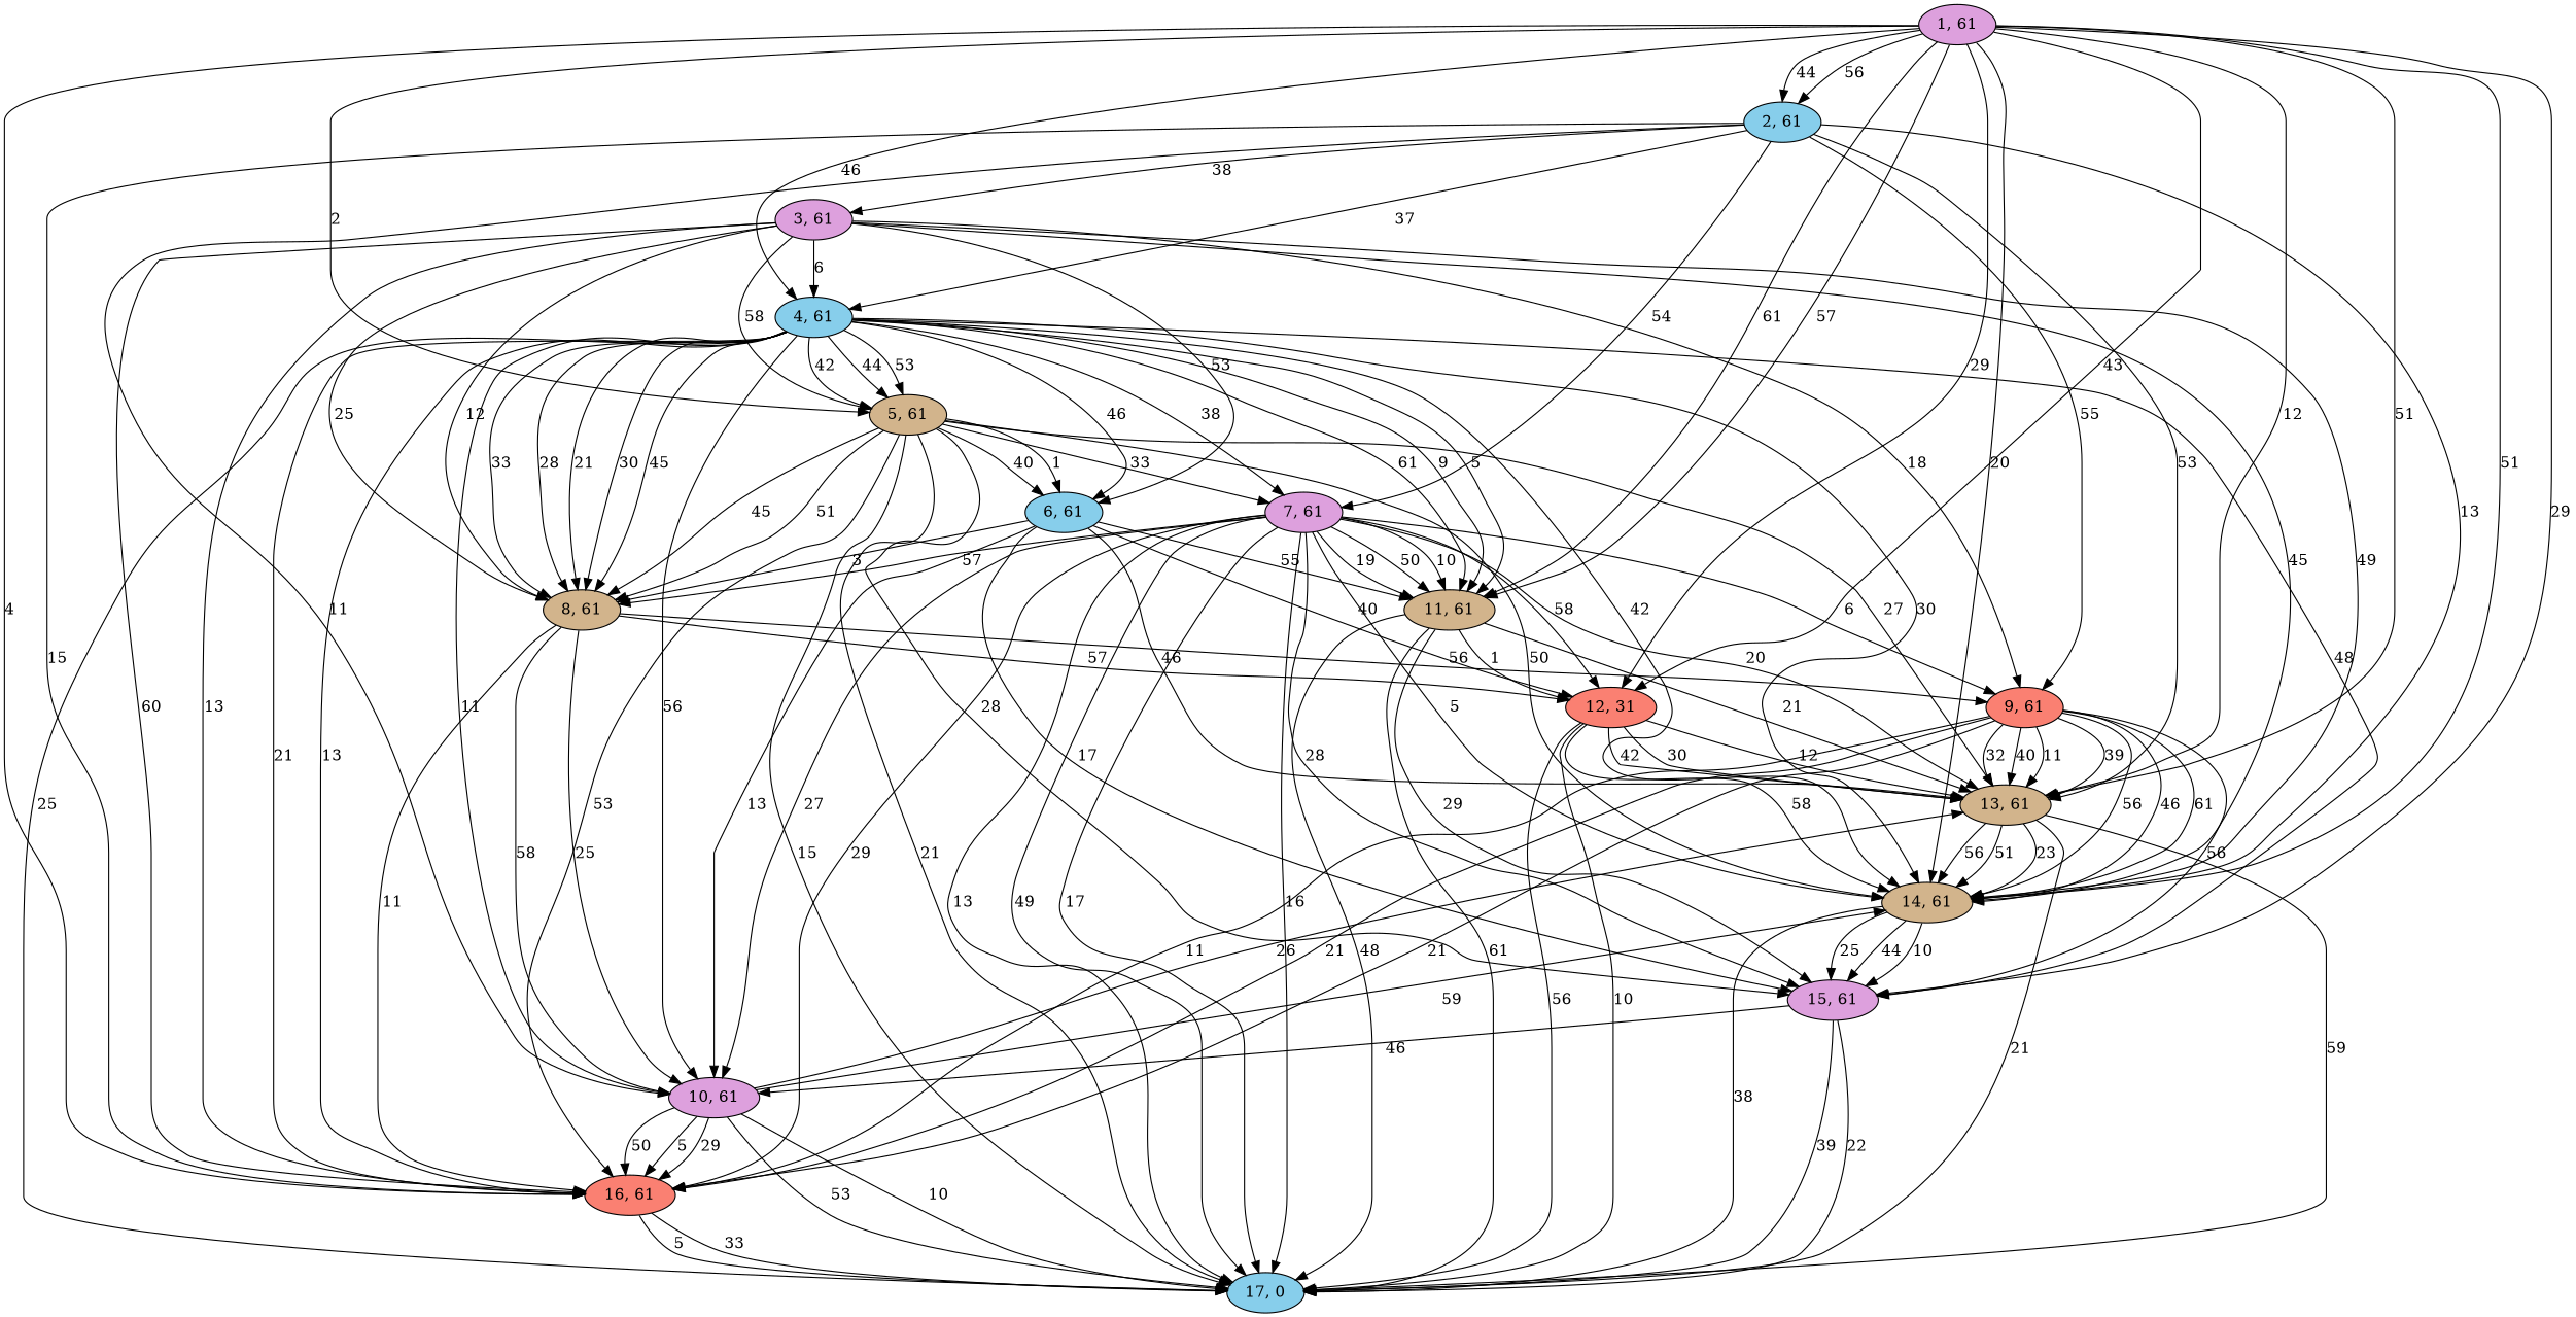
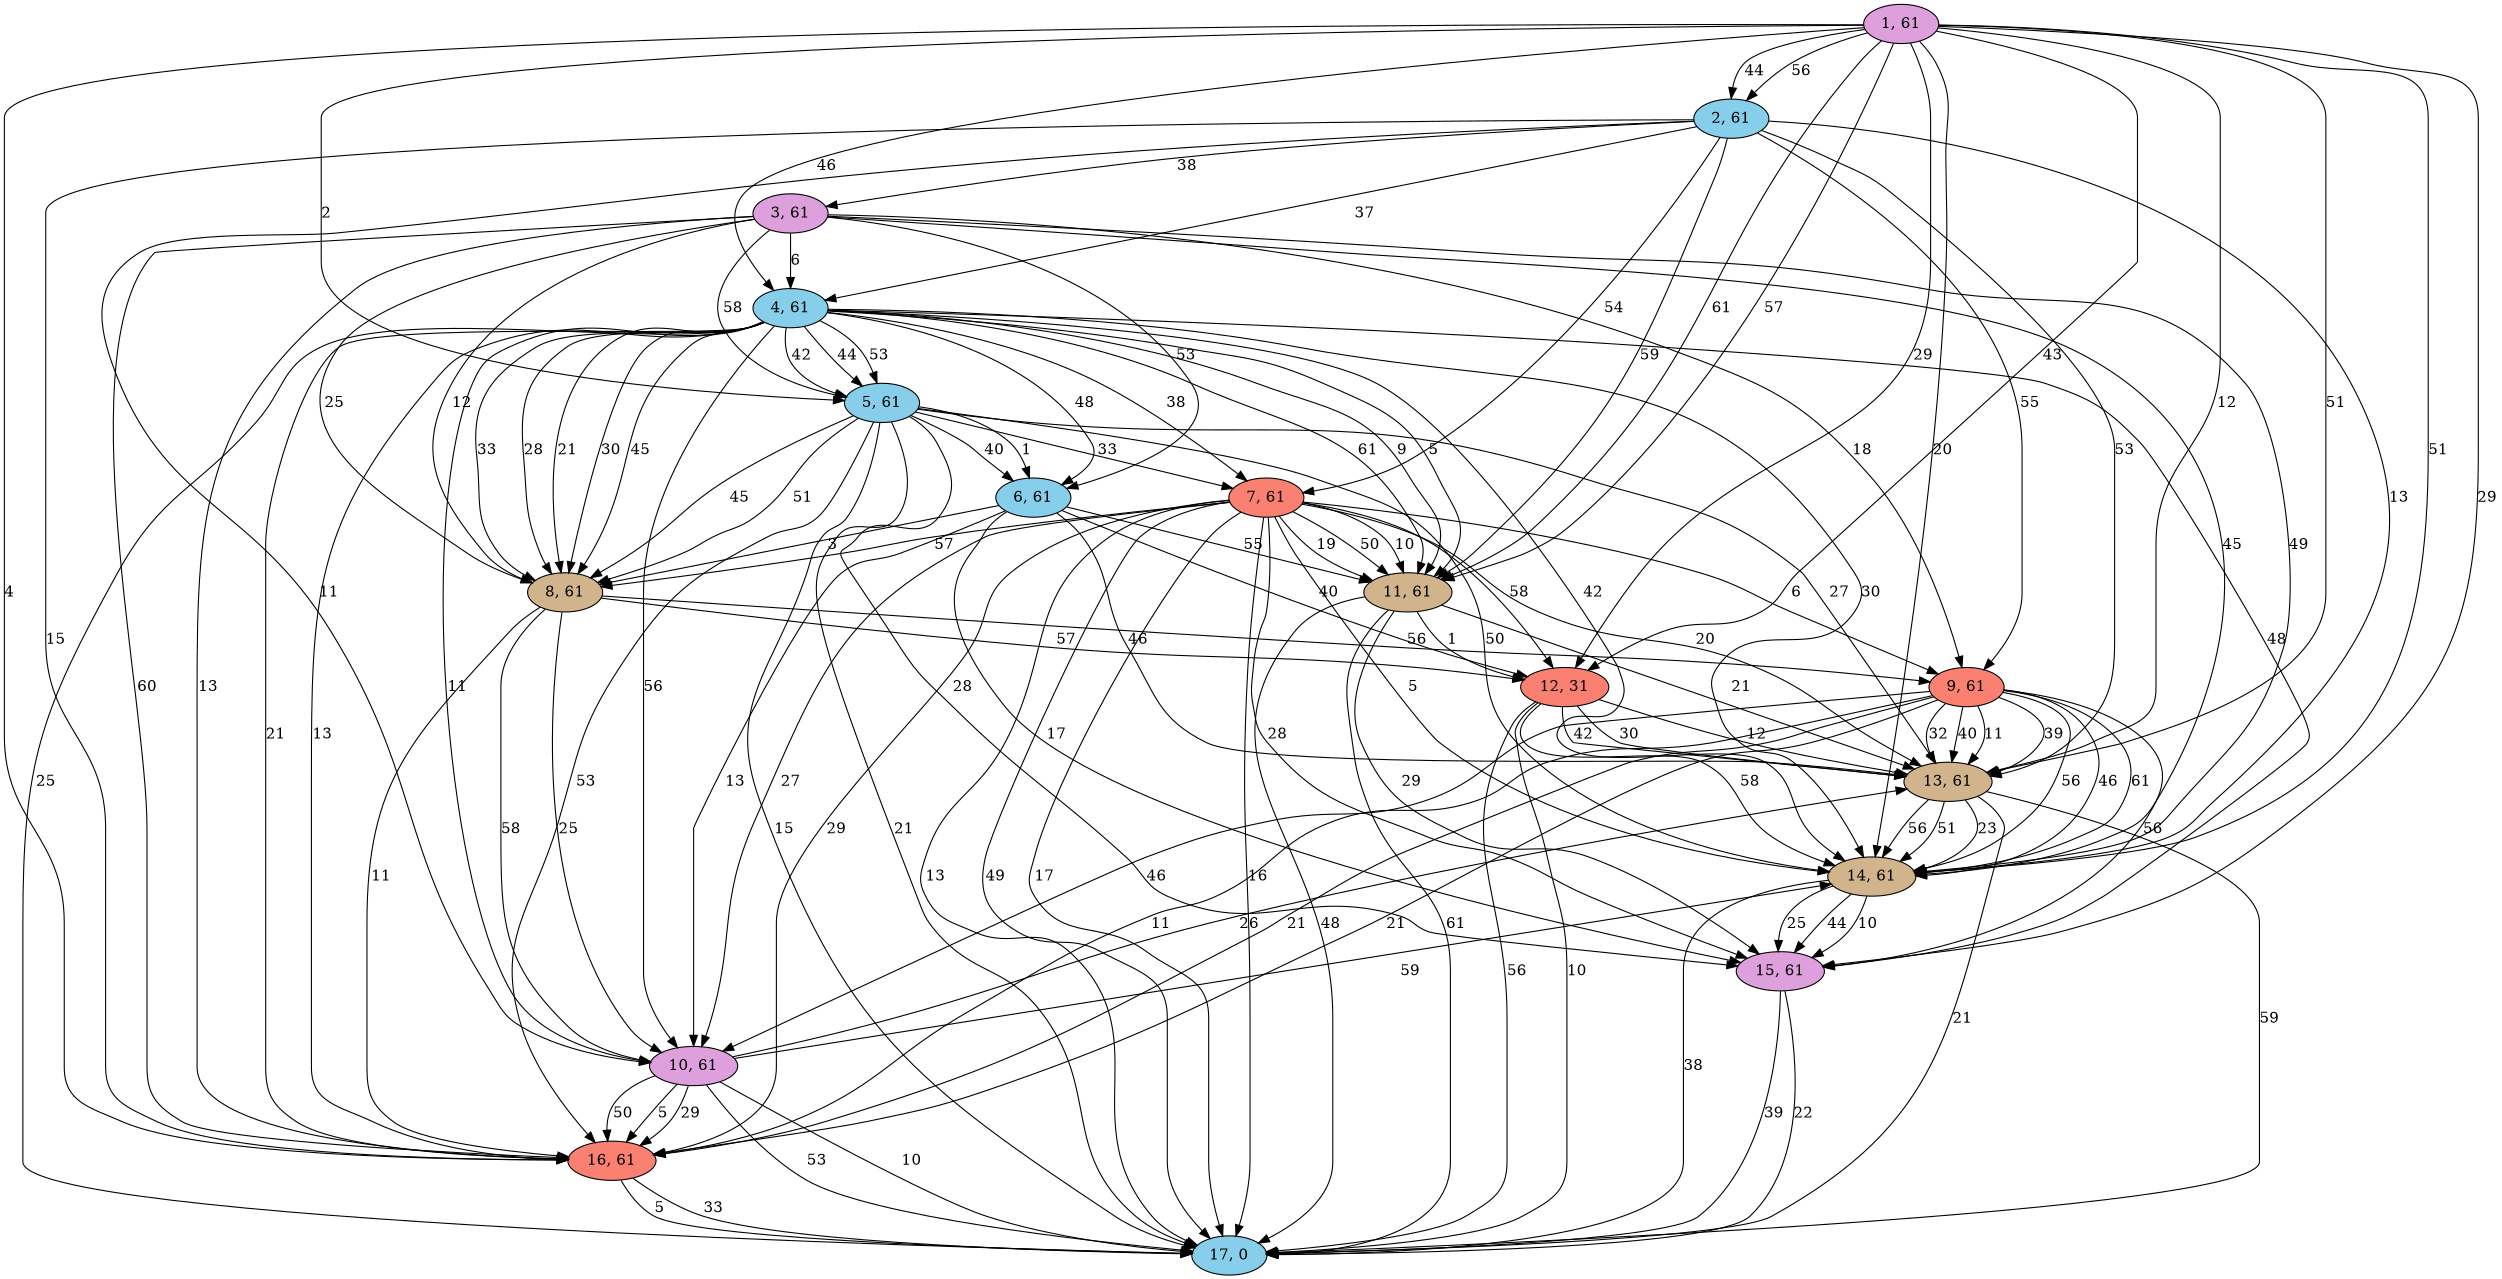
  digraph {
    node [fillcolor=plum style=filled]
    n1 [label="1, 61"]
    n2 [fillcolor=skyblue label="2, 61"]
    n3 [fillcolor=skyblue label="4, 61"]
-   n4 [fillcolor=tan label="5, 61"]
+   n4 [fillcolor=skyblue label="5, 61"]
    n5 [fillcolor=tan label="11, 61"]
    n6 [fillcolor=salmon label="12, 31"]
    n7 [fillcolor=tan label="13, 61"]
    n8 [fillcolor=tan label="14, 61"]
    n9 [label="15, 61"]
    n10 [fillcolor=salmon label="16, 61"]
    n11 [label="3, 61"]
-   n12 [label="7, 61"]
+   n12 [fillcolor=salmon label="7, 61"]
    n13 [fillcolor=salmon label="9, 61"]
    n14 [label="10, 61"]
    n15 [fillcolor=skyblue label="6, 61"]
    n16 [fillcolor=tan label="8, 61"]
    n17 [fillcolor=skyblue label="17, 0"]
    n1 -> n2 [label=44]
    n1 -> n2 [label=56]
    n1 -> n3 [label=46]
    n1 -> n4 [label=2]
    n1 -> n5 [label=61]
    n1 -> n5 [label=57]
    n1 -> n6 [label=29]
    n1 -> n6 [label=43]
    n1 -> n7 [label=12]
    n1 -> n7 [label=51]
    n1 -> n8 [label=51]
    n1 -> n8 [label=20]
    n1 -> n9 [label=29]
    n1 -> n10 [label=4]
    n2 -> n3 [label=37]
+   n2 -> n5 [label=59]
    n2 -> n7 [label=53]
    n2 -> n8 [label=13]
    n2 -> n10 [label=15]
    n2 -> n11 [label=38]
    n2 -> n12 [label=54]
    n2 -> n13 [label=55]
    n2 -> n14 [label=11]
    n3 -> n4 [label=42]
    n3 -> n4 [label=44]
    n3 -> n4 [label=53]
    n3 -> n5 [label=61]
    n3 -> n5 [label=9]
    n3 -> n5 [label=5]
    n3 -> n8 [label=42]
    n3 -> n8 [label=30]
    n3 -> n9 [label=48]
    n3 -> n10 [label=21]
    n3 -> n10 [label=13]
    n3 -> n12 [label=38]
    n3 -> n14 [label=56]
    n3 -> n14 [label=11]
-   n3 -> n15 [label=46]
+   n3 -> n15 [label=48]
    n3 -> n16 [label=33]
    n3 -> n16 [label=28]
    n3 -> n16 [label=21]
    n3 -> n16 [label=30]
    n3 -> n16 [label=45]
    n3 -> n17 [label=25]
    n4 -> n7 [label=27]
    n4 -> n8 [label=50]
    n4 -> n9 [label=28]
    n4 -> n10 [label=53]
    n4 -> n12 [label=33]
    n4 -> n15 [label=1]
    n4 -> n15 [label=40]
    n4 -> n16 [label=51]
    n4 -> n16 [label=45]
    n4 -> n17 [label=21]
    n4 -> n17 [label=15]
    n5 -> n6 [label=1]
    n5 -> n7 [label=21]
    n5 -> n9 [label=29]
    n5 -> n17 [label=48]
    n5 -> n17 [label=61]
    n6 -> n7 [label=42]
    n6 -> n7 [label=30]
    n6 -> n7 [label=12]
    n6 -> n8 [label=58]
    n6 -> n17 [label=10]
    n6 -> n17 [label=56]
    n7 -> n8 [label=23]
    n7 -> n8 [label=56]
    n7 -> n8 [label=51]
    n7 -> n17 [label=21]
    n7 -> n17 [label=59]
    n8 -> n9 [label=44]
    n8 -> n9 [label=10]
    n8 -> n9 [label=25]
    n8 -> n17 [label=38]
    n9 -> n17 [label=22]
    n9 -> n17 [label=39]
    n10 -> n17 [label=33]
    n10 -> n17 [label=5]
    n11 -> n3 [label=6]
    n11 -> n4 [label=58]
    n11 -> n8 [label=45]
    n11 -> n8 [label=49]
    n11 -> n10 [label=60]
    n11 -> n10 [label=13]
    n11 -> n13 [label=18]
    n11 -> n15 [label=53]
    n11 -> n16 [label=12]
    n11 -> n16 [label=25]
    n12 -> n5 [label=19]
    n12 -> n5 [label=50]
    n12 -> n5 [label=10]
    n12 -> n6 [label=58]
    n12 -> n7 [label=20]
    n12 -> n8 [label=5]
    n12 -> n9 [label=28]
    n12 -> n10 [label=29]
    n12 -> n13 [label=6]
    n12 -> n14 [label=27]
    n12 -> n16 [label=57]
    n12 -> n17 [label=13]
    n12 -> n17 [label=49]
    n12 -> n17 [label=17]
    n12 -> n17 [label=16]
    n13 -> n7 [label=39]
    n13 -> n7 [label=32]
    n13 -> n7 [label=40]
    n13 -> n7 [label=11]
    n13 -> n8 [label=56]
    n13 -> n8 [label=46]
    n13 -> n8 [label=61]
    n13 -> n9 [label=56]
    n13 -> n10 [label=11]
    n13 -> n10 [label=21]
    n13 -> n10 [label=21]
-   n9 -> n14 [label=46]
+   n13 -> n14 [label=46]
    n14 -> n7 [label=26]
    n14 -> n8 [label=59]
    n14 -> n10 [label=29]
    n14 -> n10 [label=50]
    n14 -> n10 [label=5]
    n14 -> n17 [label=10]
    n14 -> n17 [label=53]
    n15 -> n5 [label=55]
    n15 -> n6 [label=40]
    n15 -> n7 [label=46]
    n15 -> n9 [label=17]
    n15 -> n14 [label=13]
    n15 -> n16 [label=3]
    n16 -> n6 [label=57]
    n16 -> n10 [label=11]
    n16 -> n13 [label=56]
    n16 -> n14 [label=58]
    n16 -> n14 [label=25]
  }
